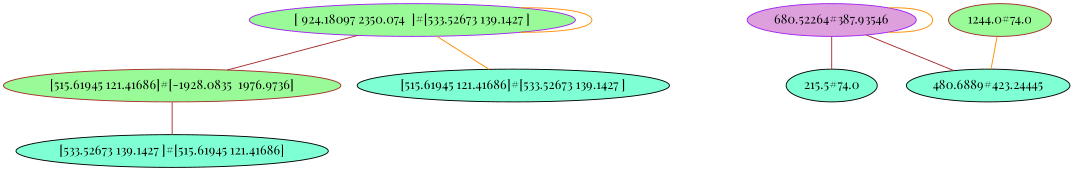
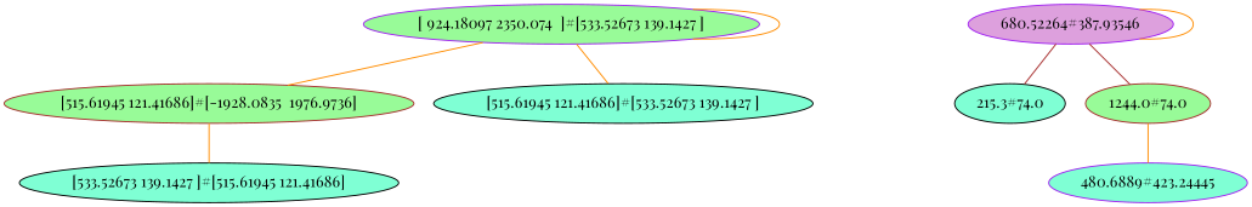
  graph {
    fontname="Playfair Display"
    node [color=purple fillcolor=aquamarine fontname="Playfair Display" style=filled]
    edge [color=darkorange fontname="Playfair Display"]
    "[ 924.18097 2350.074  ]#[533.52673 139.1427 ]" [fillcolor=palegreen]
    "[515.61945 121.41686]#[-1928.0835  1976.9736]" [color=brown fillcolor=palegreen]
    "[515.61945 121.41686]#[533.52673 139.1427 ]" [color=black]
    "[533.52673 139.1427 ]#[515.61945 121.41686]" [color=black]
    "680.52264#387.93546" [fillcolor=plum]
-   "215.5#74.0" [color=black]
-   "480.6889#423.24445" [color=black]
+   "215.5#74.0" [color=black label="215.3#74.0"]
+   "480.6889#423.24445"
    "1244.0#74.0" [color=brown fillcolor=palegreen]
    "[ 924.18097 2350.074  ]#[533.52673 139.1427 ]" -- "[ 924.18097 2350.074  ]#[533.52673 139.1427 ]"
-   "[ 924.18097 2350.074  ]#[533.52673 139.1427 ]" -- "[515.61945 121.41686]#[-1928.0835  1976.9736]" [color=brown]
+   "[ 924.18097 2350.074  ]#[533.52673 139.1427 ]" -- "[515.61945 121.41686]#[-1928.0835  1976.9736]"
    "[ 924.18097 2350.074  ]#[533.52673 139.1427 ]" -- "[515.61945 121.41686]#[533.52673 139.1427 ]"
-   "[515.61945 121.41686]#[-1928.0835  1976.9736]" -- "[533.52673 139.1427 ]#[515.61945 121.41686]" [color=brown]
+   "[515.61945 121.41686]#[-1928.0835  1976.9736]" -- "[533.52673 139.1427 ]#[515.61945 121.41686]"
    "680.52264#387.93546" -- "680.52264#387.93546"
    "680.52264#387.93546" -- "215.5#74.0" [color=brown]
-   "680.52264#387.93546" -- "480.6889#423.24445" [color=brown]
+   "680.52264#387.93546" -- "1244.0#74.0" [color=brown]
    "1244.0#74.0" -- "480.6889#423.24445"
  }
